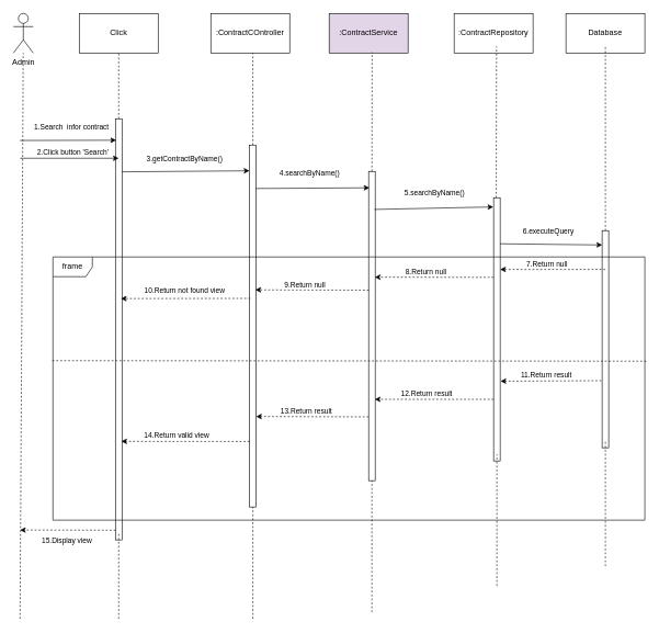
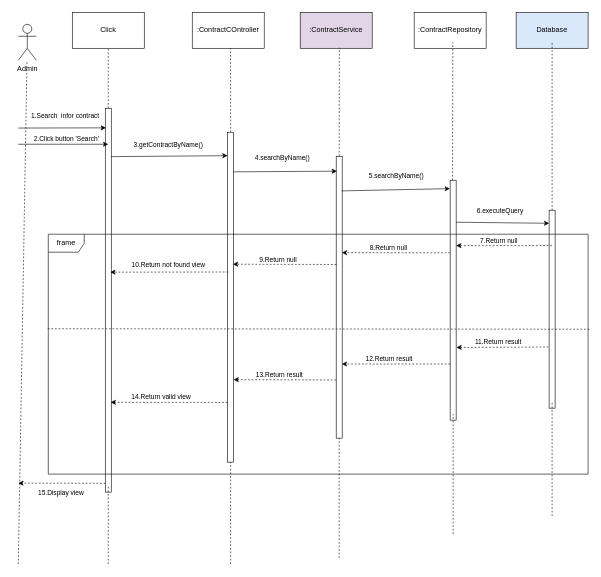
  <mxCell id="0" />
  <mxCell id="1" parent="0" />
- <mxCell id="2" value="Admin" style="shape=umlActor;verticalLabelPosition=bottom;verticalAlign=top;html=1;outlineConnect=0;" vertex="1" parent="1"><mxGeometry x="20" y="20" width="30" height="60" as="geometry" /></mxCell>
+ <mxCell id="2" value="Admin" style="shape=umlActor;verticalLabelPosition=bottom;verticalAlign=top;html=1;outlineConnect=0;" vertex="1" parent="1"><mxGeometry x="30" y="40" width="30" height="60" as="geometry" /></mxCell>
  <mxCell id="3" value="" style="endArrow=none;dashed=1;html=1;rounded=0;" edge="1" parent="1" target="2"><mxGeometry width="50" height="50" relative="1" as="geometry"><mxPoint x="30" y="940" as="sourcePoint" /><mxPoint x="30" y="110" as="targetPoint" /></mxGeometry></mxCell>
  <mxCell id="4" value=":ContractService" style="rounded=0;whiteSpace=wrap;html=1;fillColor=#e1d5e7;" vertex="1" parent="1"><mxGeometry x="500" y="20" width="120" height="60" as="geometry" /></mxCell>
  <mxCell id="5" value=":ContractCOntroller" style="rounded=0;whiteSpace=wrap;html=1;" vertex="1" parent="1"><mxGeometry x="320" y="20" width="120" height="60" as="geometry" /></mxCell>
  <mxCell id="6" value="Click" style="rounded=0;whiteSpace=wrap;html=1;" vertex="1" parent="1"><mxGeometry x="120" y="20" width="120" height="60" as="geometry" /></mxCell>
  <mxCell id="7" value=":ContractRepository" style="rounded=0;whiteSpace=wrap;html=1;" vertex="1" parent="1"><mxGeometry x="690" y="20" width="120" height="60" as="geometry" /></mxCell>
- <mxCell id="8" value="Database" style="rounded=0;whiteSpace=wrap;html=1;" vertex="1" parent="1"><mxGeometry x="860" y="20" width="120" height="60" as="geometry" /></mxCell>
+ <mxCell id="8" value="Database" style="rounded=0;whiteSpace=wrap;html=1;fillColor=#dae8fc;" vertex="1" parent="1"><mxGeometry x="860" y="20" width="120" height="60" as="geometry" /></mxCell>
  <mxCell id="9" value="" style="endArrow=none;dashed=1;html=1;rounded=0;" edge="1" parent="1" target="6"><mxGeometry width="50" height="50" relative="1" as="geometry"><mxPoint x="180" y="180" as="sourcePoint" /><mxPoint x="190" y="120" as="targetPoint" /></mxGeometry></mxCell>
  <mxCell id="10" value="" style="endArrow=none;dashed=1;html=1;rounded=0;entryX=0.537;entryY=0.833;entryDx=0;entryDy=0;entryPerimeter=0;" edge="1" parent="1" target="7"><mxGeometry width="50" height="50" relative="1" as="geometry"><mxPoint x="754" y="300" as="sourcePoint" /><mxPoint x="760" y="110" as="targetPoint" /></mxGeometry></mxCell>
  <mxCell id="11" value="" style="endArrow=none;dashed=1;html=1;rounded=0;entryX=0.544;entryY=0.983;entryDx=0;entryDy=0;entryPerimeter=0;" edge="1" parent="1" target="4"><mxGeometry width="50" height="50" relative="1" as="geometry"><mxPoint x="565" y="260" as="sourcePoint" /><mxPoint x="560" y="120" as="targetPoint" /></mxGeometry></mxCell>
  <mxCell id="12" value="" style="endArrow=none;dashed=1;html=1;rounded=0;entryX=0.533;entryY=1;entryDx=0;entryDy=0;entryPerimeter=0;" edge="1" parent="1" target="5"><mxGeometry width="50" height="50" relative="1" as="geometry"><mxPoint x="384" y="220" as="sourcePoint" /><mxPoint x="384" y="100" as="targetPoint" /></mxGeometry></mxCell>
  <mxCell id="13" value="" style="endArrow=none;dashed=1;html=1;rounded=0;exitX=0.5;exitY=0;exitDx=0;exitDy=0;entryX=0.5;entryY=0.833;entryDx=0;entryDy=0;entryPerimeter=0;" edge="1" parent="1" source="18" target="8"><mxGeometry width="50" height="50" relative="1" as="geometry"><mxPoint x="930" y="350" as="sourcePoint" /><mxPoint x="910" y="120" as="targetPoint" /></mxGeometry></mxCell>
  <mxCell id="14" value="" style="rounded=0;whiteSpace=wrap;html=1;" vertex="1" parent="1"><mxGeometry x="175" y="180" width="10" height="640" as="geometry" /></mxCell>
  <mxCell id="15" value="" style="rounded=0;whiteSpace=wrap;html=1;" vertex="1" parent="1"><mxGeometry x="379" y="220" width="10" height="550" as="geometry" /></mxCell>
  <mxCell id="16" value="" style="rounded=0;whiteSpace=wrap;html=1;" vertex="1" parent="1"><mxGeometry x="560" y="260" width="10" height="470" as="geometry" /></mxCell>
  <mxCell id="17" value="" style="rounded=0;whiteSpace=wrap;html=1;" vertex="1" parent="1"><mxGeometry x="750" y="300" width="10" height="400" as="geometry" /></mxCell>
  <mxCell id="18" value="" style="rounded=0;whiteSpace=wrap;html=1;" vertex="1" parent="1"><mxGeometry x="915" y="350" width="10" height="330" as="geometry" /></mxCell>
  <mxCell id="19" value="" style="endArrow=classic;html=1;rounded=0;entryX=0.111;entryY=0.051;entryDx=0;entryDy=0;entryPerimeter=0;" edge="1" parent="1" target="14"><mxGeometry width="50" height="50" relative="1" as="geometry"><mxPoint x="30" y="213" as="sourcePoint" /><mxPoint x="110" y="200" as="targetPoint" /></mxGeometry></mxCell>
  <mxCell id="20" value="1.Search&amp;nbsp; infor contract" style="edgeLabel;html=1;align=center;verticalAlign=middle;resizable=0;points=[];" vertex="1" connectable="0" parent="19"><mxGeometry x="0.132" y="1" relative="1" as="geometry"><mxPoint x="-5" y="-19" as="offset" /></mxGeometry></mxCell>
  <mxCell id="21" value="" style="endArrow=classic;html=1;rounded=0;entryX=-0.022;entryY=0.071;entryDx=0;entryDy=0;entryPerimeter=0;exitX=1;exitY=0.126;exitDx=0;exitDy=0;exitPerimeter=0;" edge="1" parent="1" source="14" target="15"><mxGeometry width="50" height="50" relative="1" as="geometry"><mxPoint x="230" y="280" as="sourcePoint" /><mxPoint x="280" y="230" as="targetPoint" /></mxGeometry></mxCell>
  <mxCell id="22" value="3.getContractByName()" style="edgeLabel;html=1;align=center;verticalAlign=middle;resizable=0;points=[];" vertex="1" connectable="0" parent="21"><mxGeometry x="0.543" y="1" relative="1" as="geometry"><mxPoint x="-55" y="-18" as="offset" /></mxGeometry></mxCell>
  <mxCell id="23" value="" style="endArrow=classic;html=1;rounded=0;entryX=0.121;entryY=0.053;entryDx=0;entryDy=0;entryPerimeter=0;exitX=0.9;exitY=0.12;exitDx=0;exitDy=0;exitPerimeter=0;" edge="1" parent="1" source="15" target="16"><mxGeometry width="50" height="50" relative="1" as="geometry"><mxPoint x="410" y="320" as="sourcePoint" /><mxPoint x="460" y="270" as="targetPoint" /></mxGeometry></mxCell>
  <mxCell id="24" value="4.searchByName()" style="edgeLabel;html=1;align=center;verticalAlign=middle;resizable=0;points=[];" vertex="1" connectable="0" parent="23"><mxGeometry x="-0.345" relative="1" as="geometry"><mxPoint x="25" y="-23" as="offset" /></mxGeometry></mxCell>
  <mxCell id="25" value="" style="endArrow=classic;html=1;rounded=0;entryX=-0.039;entryY=0.035;entryDx=0;entryDy=0;entryPerimeter=0;exitX=0.88;exitY=0.123;exitDx=0;exitDy=0;exitPerimeter=0;" edge="1" parent="1" source="16" target="17"><mxGeometry width="50" height="50" relative="1" as="geometry"><mxPoint x="600" y="340" as="sourcePoint" /><mxPoint x="650" y="290" as="targetPoint" /></mxGeometry></mxCell>
  <mxCell id="26" value="5.searchByName()" style="edgeLabel;html=1;align=center;verticalAlign=middle;resizable=0;points=[];" vertex="1" connectable="0" parent="25"><mxGeometry x="-0.128" y="-2" relative="1" as="geometry"><mxPoint x="12" y="-26" as="offset" /></mxGeometry></mxCell>
  <mxCell id="27" value="" style="endArrow=classic;html=1;rounded=0;entryX=0.014;entryY=0.066;entryDx=0;entryDy=0;entryPerimeter=0;" edge="1" parent="1" target="18"><mxGeometry width="50" height="50" relative="1" as="geometry"><mxPoint x="760" y="370" as="sourcePoint" /><mxPoint x="820" y="350" as="targetPoint" /></mxGeometry></mxCell>
  <mxCell id="28" value="6.executeQuery" style="edgeLabel;html=1;align=center;verticalAlign=middle;resizable=0;points=[];" vertex="1" connectable="0" parent="27"><mxGeometry x="-0.059" relative="1" as="geometry"><mxPoint y="-20" as="offset" /></mxGeometry></mxCell>
  <mxCell id="29" value="frame" style="shape=umlFrame;whiteSpace=wrap;html=1;pointerEvents=0;" vertex="1" parent="1"><mxGeometry x="80" y="390" width="900" height="400" as="geometry" /></mxCell>
  <mxCell id="30" value="" style="endArrow=classic;endFill=1;html=1;rounded=0;dashed=1;" edge="1" parent="1"><mxGeometry width="160" relative="1" as="geometry"><mxPoint x="920" y="409" as="sourcePoint" /><mxPoint x="760" y="409" as="targetPoint" /></mxGeometry></mxCell>
  <mxCell id="31" value="7.Return null" style="edgeLabel;html=1;align=center;verticalAlign=middle;resizable=0;points=[];" vertex="1" connectable="0" parent="30"><mxGeometry x="0.267" y="2" relative="1" as="geometry"><mxPoint x="11" y="-11" as="offset" /></mxGeometry></mxCell>
  <mxCell id="32" value="" style="endArrow=classic;endFill=1;html=1;rounded=0;dashed=1;entryX=0.953;entryY=0.342;entryDx=0;entryDy=0;entryPerimeter=0;" edge="1" parent="1" target="16"><mxGeometry width="160" relative="1" as="geometry"><mxPoint x="750" y="421" as="sourcePoint" /><mxPoint x="590" y="450" as="targetPoint" /></mxGeometry></mxCell>
  <mxCell id="33" value="8.Return null" style="edgeLabel;html=1;align=center;verticalAlign=middle;resizable=0;points=[];" vertex="1" connectable="0" parent="32"><mxGeometry x="0.267" y="2" relative="1" as="geometry"><mxPoint x="11" y="-11" as="offset" /></mxGeometry></mxCell>
  <mxCell id="34" value="" style="endArrow=classic;endFill=1;html=1;rounded=0;dashed=1;exitX=0.022;exitY=0.384;exitDx=0;exitDy=0;exitPerimeter=0;entryX=0.878;entryY=0.4;entryDx=0;entryDy=0;entryPerimeter=0;" edge="1" parent="1" source="16" target="15"><mxGeometry width="160" relative="1" as="geometry"><mxPoint x="580" y="460" as="sourcePoint" /><mxPoint x="390" y="440" as="targetPoint" /></mxGeometry></mxCell>
  <mxCell id="35" value="9.Return null" style="edgeLabel;html=1;align=center;verticalAlign=middle;resizable=0;points=[];" vertex="1" connectable="0" parent="34"><mxGeometry x="0.267" y="2" relative="1" as="geometry"><mxPoint x="11" y="-11" as="offset" /></mxGeometry></mxCell>
  <mxCell id="36" value="" style="endArrow=classic;endFill=1;html=1;rounded=0;dashed=1;entryX=0.833;entryY=0.427;entryDx=0;entryDy=0;entryPerimeter=0;" edge="1" parent="1" target="14"><mxGeometry width="160" relative="1" as="geometry"><mxPoint x="380" y="453" as="sourcePoint" /><mxPoint x="200" y="470" as="targetPoint" /></mxGeometry></mxCell>
  <mxCell id="37" value="10.Return not found view" style="edgeLabel;html=1;align=center;verticalAlign=middle;resizable=0;points=[];" vertex="1" connectable="0" parent="36"><mxGeometry x="0.267" y="2" relative="1" as="geometry"><mxPoint x="24" y="-15" as="offset" /></mxGeometry></mxCell>
  <mxCell id="38" value="" style="endArrow=none;dashed=1;html=1;rounded=0;exitX=-0.001;exitY=0.394;exitDx=0;exitDy=0;exitPerimeter=0;entryX=1.003;entryY=0.396;entryDx=0;entryDy=0;entryPerimeter=0;" edge="1" parent="1" source="29" target="29"><mxGeometry width="50" height="50" relative="1" as="geometry"><mxPoint x="320" y="590" as="sourcePoint" /><mxPoint x="370" y="540" as="targetPoint" /></mxGeometry></mxCell>
  <mxCell id="39" value="" style="endArrow=classic;html=1;rounded=0;entryX=1.052;entryY=0.697;entryDx=0;entryDy=0;entryPerimeter=0;exitX=-0.115;exitY=0.691;exitDx=0;exitDy=0;exitPerimeter=0;dashed=1;" edge="1" parent="1" source="18" target="17"><mxGeometry width="50" height="50" relative="1" as="geometry"><mxPoint x="650" y="590" as="sourcePoint" /><mxPoint x="700" y="540" as="targetPoint" /></mxGeometry></mxCell>
  <mxCell id="40" value="11.Return result" style="edgeLabel;html=1;align=center;verticalAlign=middle;resizable=0;points=[];" vertex="1" connectable="0" parent="39"><mxGeometry x="0.291" y="1" relative="1" as="geometry"><mxPoint x="15" y="-10" as="offset" /></mxGeometry></mxCell>
  <mxCell id="41" value="" style="endArrow=classic;html=1;rounded=0;entryX=0.941;entryY=0.737;entryDx=0;entryDy=0;entryPerimeter=0;dashed=1;exitX=0;exitY=0.766;exitDx=0;exitDy=0;exitPerimeter=0;" edge="1" parent="1" source="17" target="16"><mxGeometry width="50" height="50" relative="1" as="geometry"><mxPoint x="750" y="650" as="sourcePoint" /><mxPoint x="597" y="651" as="targetPoint" /></mxGeometry></mxCell>
  <mxCell id="42" value="12.Return result" style="edgeLabel;html=1;align=center;verticalAlign=middle;resizable=0;points=[];" vertex="1" connectable="0" parent="41"><mxGeometry x="0.291" y="1" relative="1" as="geometry"><mxPoint x="15" y="-10" as="offset" /></mxGeometry></mxCell>
  <mxCell id="43" value="" style="endArrow=classic;html=1;rounded=0;entryX=1;entryY=0.75;entryDx=0;entryDy=0;dashed=1;" edge="1" parent="1" target="15"><mxGeometry width="50" height="50" relative="1" as="geometry"><mxPoint x="560" y="633" as="sourcePoint" /><mxPoint x="370" y="680" as="targetPoint" /></mxGeometry></mxCell>
  <mxCell id="44" value="13.Return result" style="edgeLabel;html=1;align=center;verticalAlign=middle;resizable=0;points=[];" vertex="1" connectable="0" parent="43"><mxGeometry x="0.291" y="1" relative="1" as="geometry"><mxPoint x="15" y="-10" as="offset" /></mxGeometry></mxCell>
  <mxCell id="45" value="" style="endArrow=classic;html=1;rounded=0;entryX=0.894;entryY=0.766;entryDx=0;entryDy=0;dashed=1;exitX=-0.012;exitY=0.819;exitDx=0;exitDy=0;exitPerimeter=0;entryPerimeter=0;" edge="1" parent="1" source="15" target="14"><mxGeometry width="50" height="50" relative="1" as="geometry"><mxPoint x="371" y="670" as="sourcePoint" /><mxPoint x="200" y="670" as="targetPoint" /></mxGeometry></mxCell>
  <mxCell id="46" value="14.Return valid view" style="edgeLabel;html=1;align=center;verticalAlign=middle;resizable=0;points=[];" vertex="1" connectable="0" parent="45"><mxGeometry x="0.291" y="1" relative="1" as="geometry"><mxPoint x="15" y="-10" as="offset" /></mxGeometry></mxCell>
  <mxCell id="47" value="" style="endArrow=none;dashed=1;html=1;rounded=0;entryX=0.5;entryY=0.984;entryDx=0;entryDy=0;entryPerimeter=0;" edge="1" parent="1" target="14"><mxGeometry width="50" height="50" relative="1" as="geometry"><mxPoint x="180" y="940" as="sourcePoint" /><mxPoint x="180" y="830" as="targetPoint" /></mxGeometry></mxCell>
  <mxCell id="48" value="" style="endArrow=none;dashed=1;html=1;rounded=0;" edge="1" parent="1" target="15"><mxGeometry width="50" height="50" relative="1" as="geometry"><mxPoint x="384" y="940" as="sourcePoint" /><mxPoint x="383.71" y="840" as="targetPoint" /></mxGeometry></mxCell>
  <mxCell id="49" value="" style="endArrow=none;dashed=1;html=1;rounded=0;" edge="1" parent="1" target="16"><mxGeometry width="50" height="50" relative="1" as="geometry"><mxPoint x="565" y="930" as="sourcePoint" /><mxPoint x="564.71" y="810" as="targetPoint" /></mxGeometry></mxCell>
  <mxCell id="50" value="" style="endArrow=classic;html=1;rounded=0;" edge="1" parent="1"><mxGeometry width="50" height="50" relative="1" as="geometry"><mxPoint x="30" y="240" as="sourcePoint" /><mxPoint x="180" y="240" as="targetPoint" /></mxGeometry></mxCell>
  <mxCell id="51" value="2.Click button 'Search'" style="edgeLabel;html=1;align=center;verticalAlign=middle;resizable=0;points=[];" vertex="1" connectable="0" parent="50"><mxGeometry x="0.298" relative="1" as="geometry"><mxPoint x="-17" y="-10" as="offset" /></mxGeometry></mxCell>
  <mxCell id="52" value="" style="endArrow=none;dashed=1;html=1;rounded=0;" edge="1" parent="1"><mxGeometry width="50" height="50" relative="1" as="geometry"><mxPoint x="755" y="890" as="sourcePoint" /><mxPoint x="755" y="690" as="targetPoint" /></mxGeometry></mxCell>
  <mxCell id="53" value="" style="endArrow=none;dashed=1;html=1;rounded=0;" edge="1" parent="1"><mxGeometry width="50" height="50" relative="1" as="geometry"><mxPoint x="920" y="860" as="sourcePoint" /><mxPoint x="920" y="670" as="targetPoint" /></mxGeometry></mxCell>
  <mxCell id="54" value="" style="endArrow=classic;html=1;rounded=0;exitX=0.024;exitY=0.977;exitDx=0;exitDy=0;exitPerimeter=0;dashed=1;" edge="1" parent="1" source="14"><mxGeometry width="50" height="50" relative="1" as="geometry"><mxPoint x="180" y="810" as="sourcePoint" /><mxPoint x="30" y="805" as="targetPoint" /></mxGeometry></mxCell>
  <mxCell id="55" value="15.Display view" style="edgeLabel;html=1;align=center;verticalAlign=middle;resizable=0;points=[];" vertex="1" connectable="0" parent="54"><mxGeometry x="0.282" y="1" relative="1" as="geometry"><mxPoint x="18" y="14" as="offset" /></mxGeometry></mxCell>
